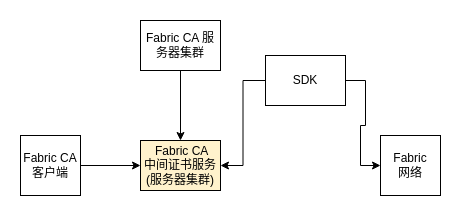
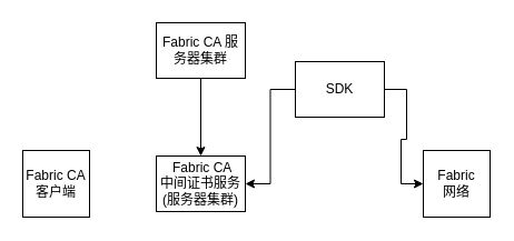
  <mxCell id="0" />
  <mxCell id="1" parent="0" />
  <mxCell id="2" value="&lt;span&gt;Fabric CA 服务器集群&lt;/span&gt;" style="rounded=0;whiteSpace=wrap;html=1;" parent="1" vertex="1"><mxGeometry x="140" y="20" width="80" height="50" as="geometry" /></mxCell>
- <mxCell id="3" value="&lt;span&gt;&amp;nbsp;Fabric CA &lt;br&gt;中间证书服务&lt;br&gt;(服务器集群)&lt;br&gt;&lt;/span&gt;" style="rounded=0;whiteSpace=wrap;html=1;fillColor=#fff2cc;" parent="1" vertex="1"><mxGeometry x="140" y="140" width="80" height="50" as="geometry" /></mxCell>
- <mxCell id="4" style="edgeStyle=orthogonalEdgeStyle;rounded=0;orthogonalLoop=1;jettySize=auto;html=1;exitX=1;exitY=0.5;exitDx=0;exitDy=0;entryX=0;entryY=0.5;entryDx=0;entryDy=0;" parent="1" source="5" target="3" edge="1"><mxGeometry relative="1" as="geometry" /></mxCell>
+ <mxCell id="3" value="&lt;span&gt;&amp;nbsp;Fabric CA &lt;br&gt;中间证书服务&lt;br&gt;(服务器集群)&lt;br&gt;&lt;/span&gt;" style="rounded=0;whiteSpace=wrap;html=1;" parent="1" vertex="1"><mxGeometry x="140" y="140" width="80" height="50" as="geometry" /></mxCell>
  <mxCell id="5" value="Fabric CA客户端" style="whiteSpace=wrap;html=1;aspect=fixed;" parent="1" vertex="1"><mxGeometry x="20" y="135" width="60" height="60" as="geometry" /></mxCell>
  <mxCell id="6" style="edgeStyle=orthogonalEdgeStyle;rounded=0;orthogonalLoop=1;jettySize=auto;html=1;entryX=0;entryY=0.5;entryDx=0;entryDy=0;" parent="1" source="8" target="9" edge="1"><mxGeometry relative="1" as="geometry" /></mxCell>
  <mxCell id="7" style="edgeStyle=orthogonalEdgeStyle;rounded=0;orthogonalLoop=1;jettySize=auto;html=1;exitX=0;exitY=0.5;exitDx=0;exitDy=0;entryX=1;entryY=0.5;entryDx=0;entryDy=0;" parent="1" source="8" target="3" edge="1"><mxGeometry relative="1" as="geometry" /></mxCell>
  <mxCell id="8" value="SDK" style="rounded=0;whiteSpace=wrap;html=1;" parent="1" vertex="1"><mxGeometry x="265" y="55" width="80" height="50" as="geometry" /></mxCell>
  <mxCell id="9" value="Fabric &lt;br&gt;网络" style="whiteSpace=wrap;html=1;aspect=fixed;" parent="1" vertex="1"><mxGeometry x="380" y="135" width="60" height="60" as="geometry" /></mxCell>
  <mxCell id="10" value="" style="endArrow=classic;html=1;exitX=0.5;exitY=1;exitDx=0;exitDy=0;entryX=0.5;entryY=0;entryDx=0;entryDy=0;" parent="1" source="2" target="3" edge="1"><mxGeometry width="50" height="50" relative="1" as="geometry"><mxPoint x="220" y="170" as="sourcePoint" /><mxPoint x="270" y="120" as="targetPoint" /></mxGeometry></mxCell>
